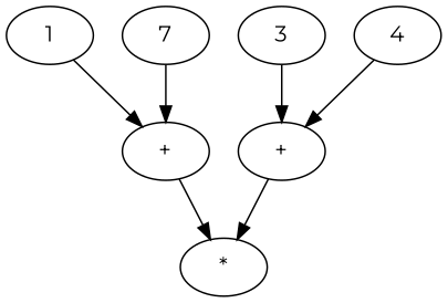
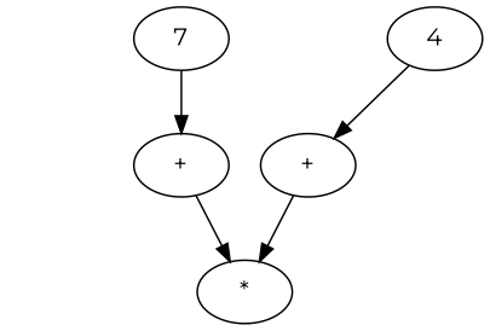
  digraph {
    fontname=Montserrat
    node [fontname=Montserrat]
    edge [fontname=Montserrat]
-   n1 [label=1]
    n2 [label="+"]
    n3 [label="*"]
    n4 [label=7]
-   n5 [label=3]
    n6 [label="+"]
    n7 [label=4]
-   n1 -> n2
    n2 -> n3
    n4 -> n2
-   n5 -> n6
    n6 -> n3
    n7 -> n6
  }
